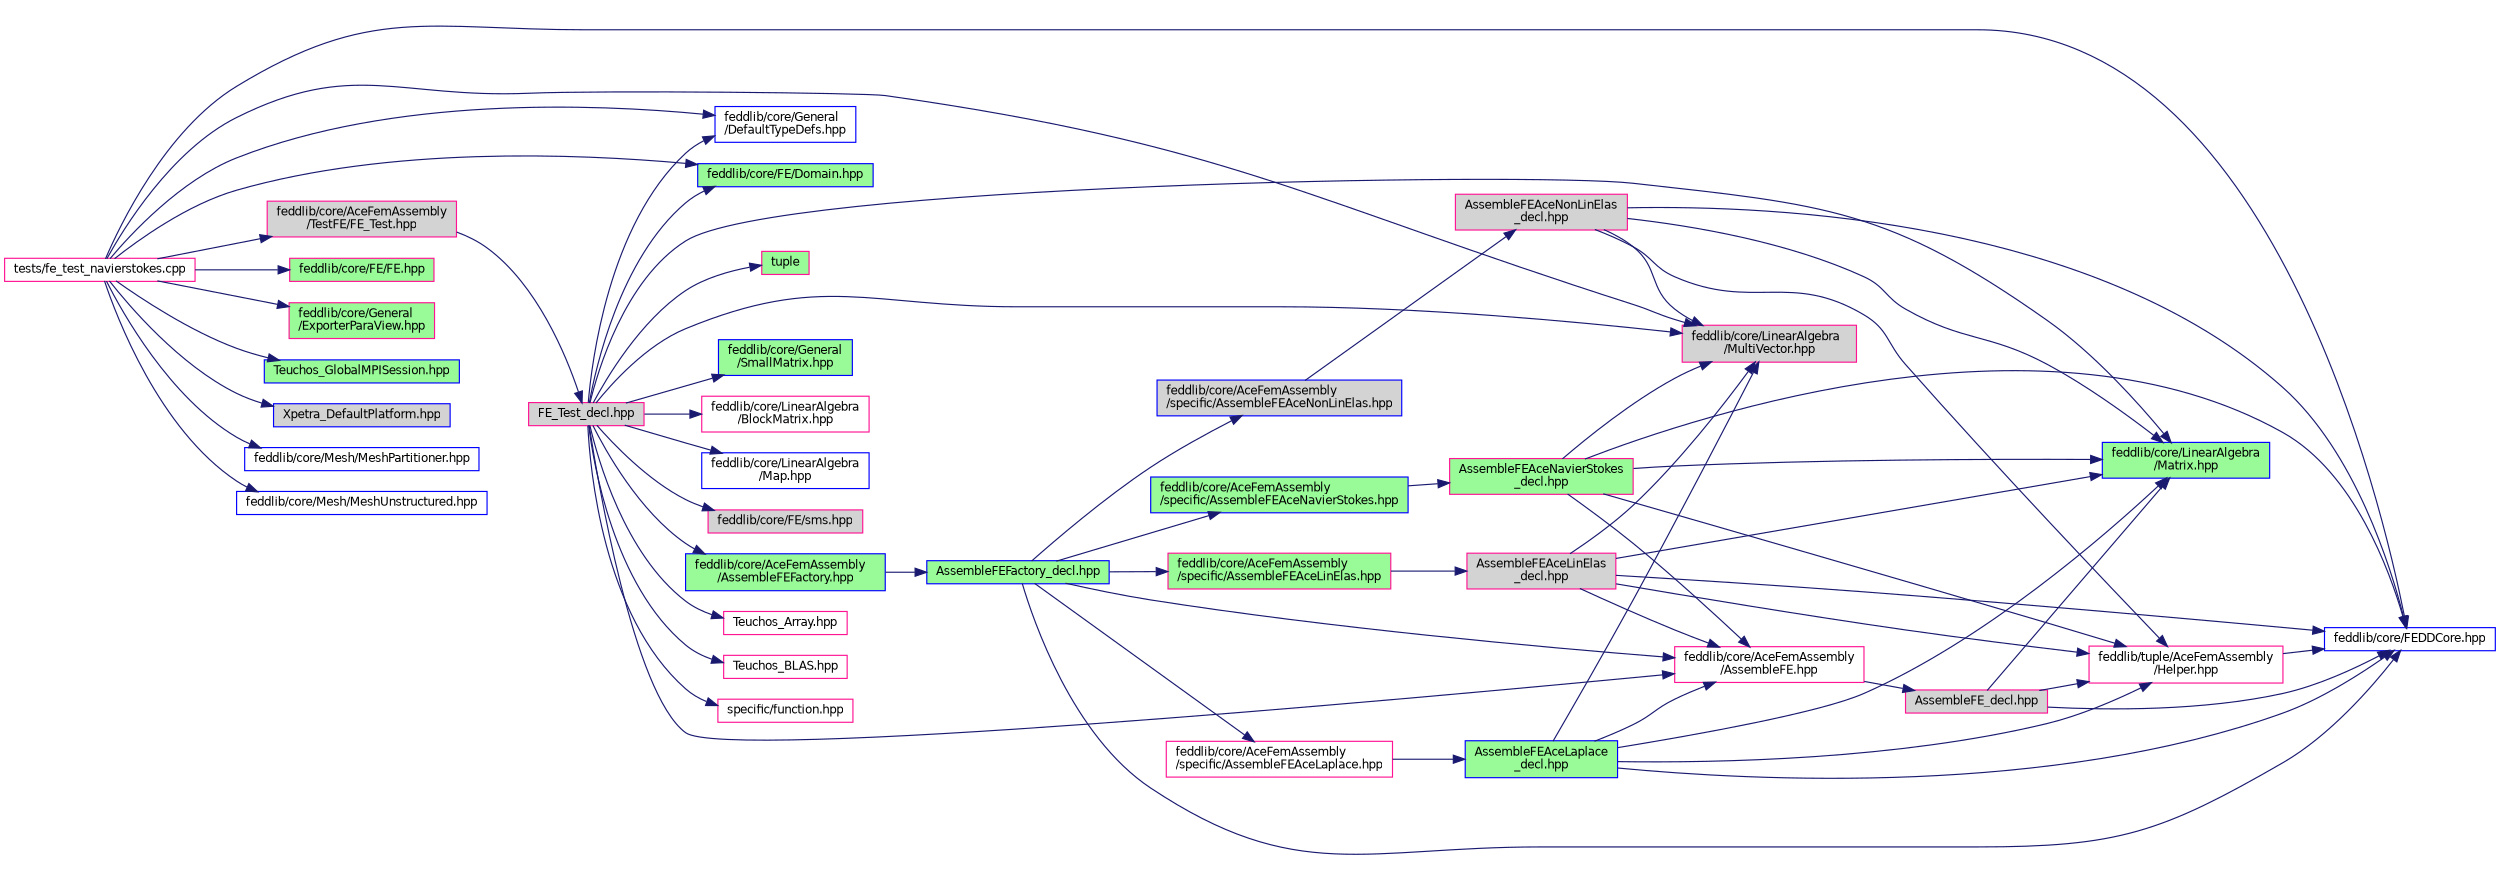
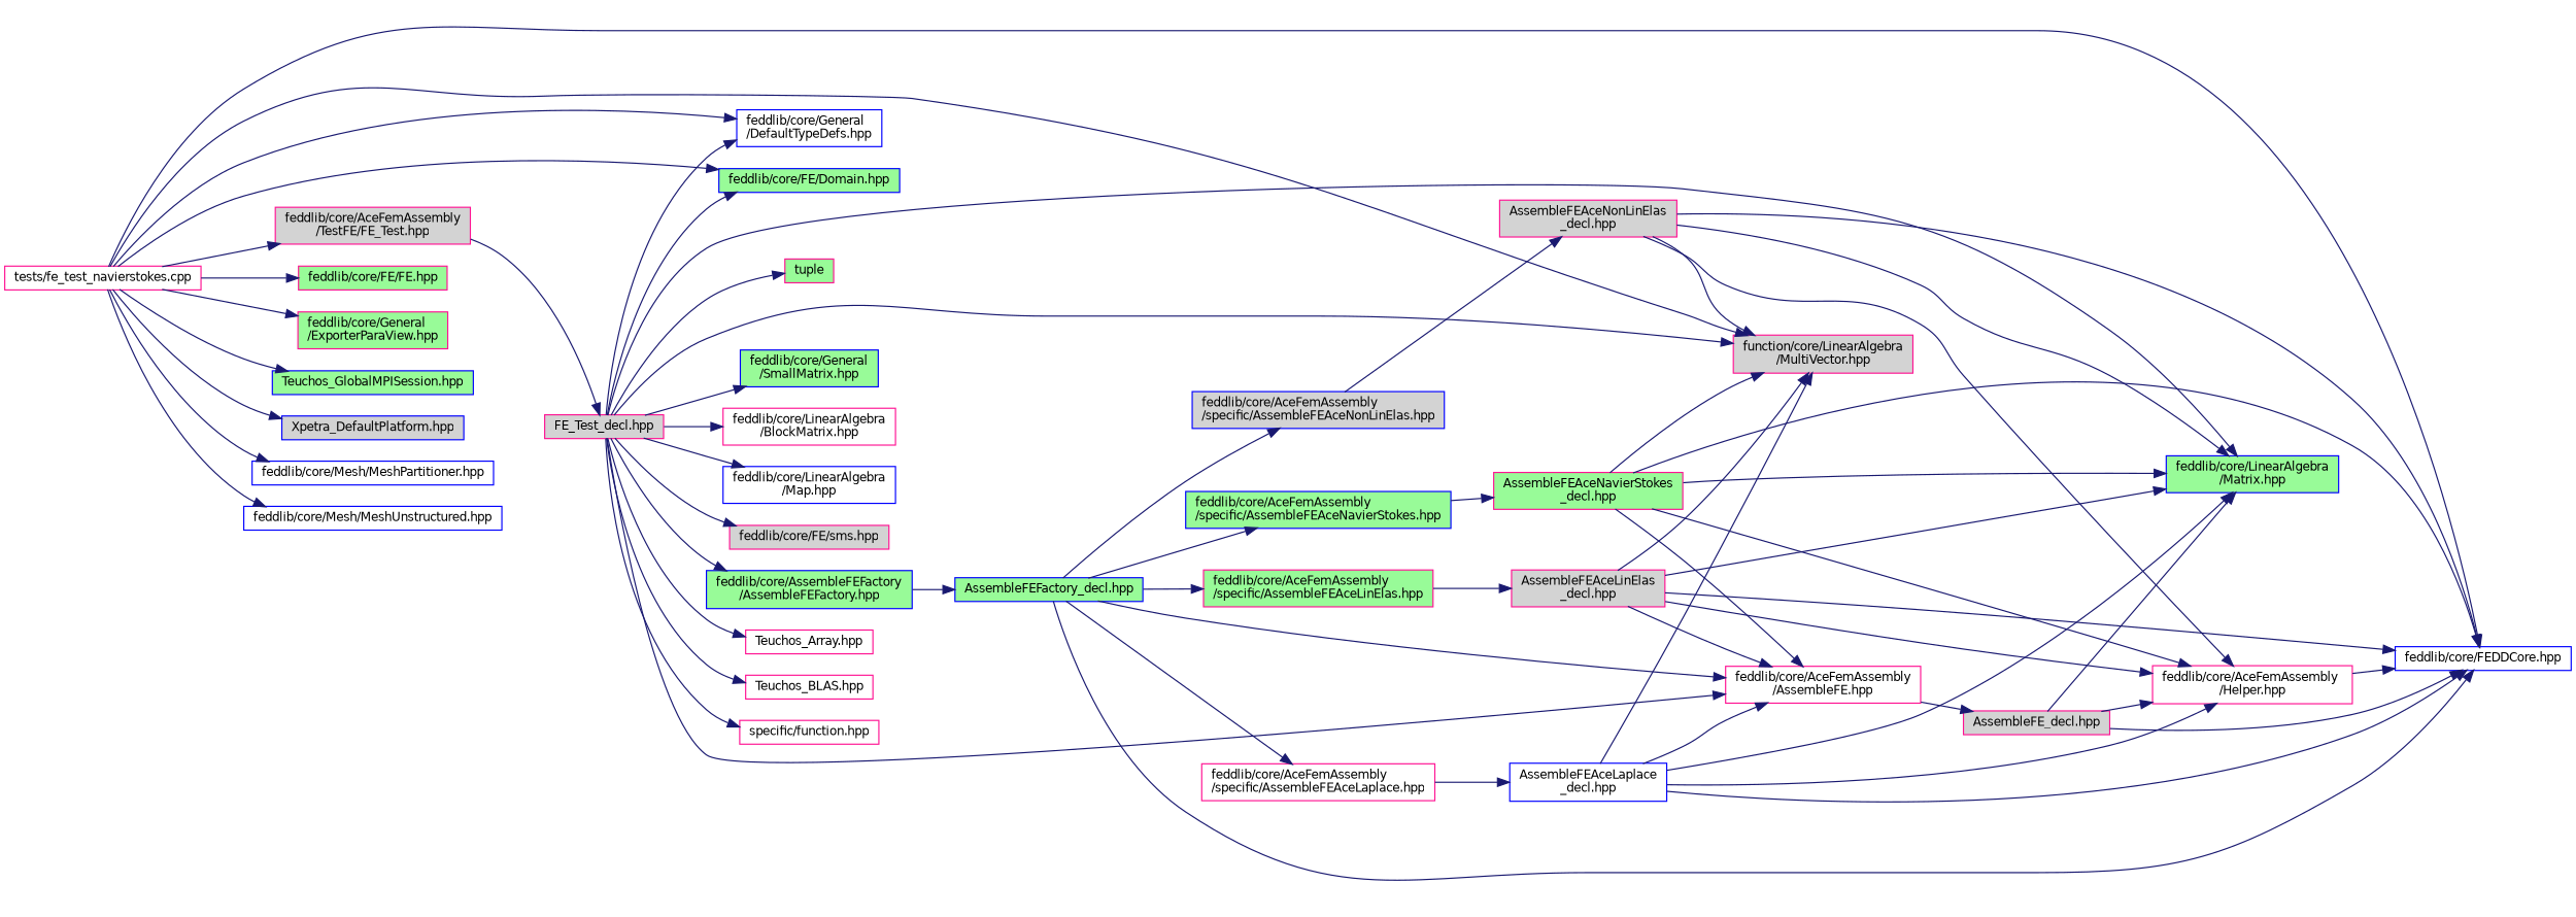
  digraph {
    rankdir=LR
    node [color=deeppink fillcolor=white fontname=Helvetica fontsize=10 shape=record style=filled]
    edge [color=midnightblue fontname=Helvetica fontsize=10 labelfontname=Helvetica labelfontsize=10 style=solid]
    n1 [fontcolor=black height=0.2 label="tests/fe_test_navierstokes.cpp" width=0.4]
    n2 [color=blue height=0.2 label="feddlib/core/FEDDCore.hpp" width=0.4]
    n3 [color=blue height=0.2 label="feddlib/core/General\l/DefaultTypeDefs.hpp" width=0.4]
    n4 [color=blue fillcolor=palegreen height=0.2 label="feddlib/core/FE/Domain.hpp" width=0.4]
    n5 [fillcolor=palegreen height=0.2 label="feddlib/core/FE/FE.hpp" width=0.4]
    n6 [fillcolor=lightgrey height=0.2 label="feddlib/core/AceFemAssembly\l/TestFE/FE_Test.hpp" width=0.4]
-   n7 [fillcolor=lightgrey height=0.2 label="feddlib/core/LinearAlgebra\l/MultiVector.hpp" width=0.4]
+   n7 [fillcolor=lightgrey height=0.2 label="function/core/LinearAlgebra\l/MultiVector.hpp" width=0.4]
    n8 [fillcolor=palegreen height=0.2 label="feddlib/core/General\l/ExporterParaView.hpp" width=0.4]
    n9 [color=blue fillcolor=palegreen height=0.2 label="Teuchos_GlobalMPISession.hpp" width=0.4]
    n10 [color=blue fillcolor=lightgrey height=0.2 label="Xpetra_DefaultPlatform.hpp" width=0.4]
    n11 [color=blue height=0.2 label="feddlib/core/Mesh/MeshPartitioner.hpp" width=0.4]
    n12 [color=blue height=0.2 label="feddlib/core/Mesh/MeshUnstructured.hpp" width=0.4]
    n13 [fillcolor=lightgrey height=0.2 label="FE_Test_decl.hpp" width=0.4]
    n14 [color=blue fillcolor=palegreen height=0.2 label="feddlib/core/General\l/SmallMatrix.hpp" width=0.4]
    n15 [color=blue fillcolor=palegreen height=0.2 label="feddlib/core/LinearAlgebra\l/Matrix.hpp" width=0.4]
    n16 [height=0.2 label="feddlib/core/LinearAlgebra\l/BlockMatrix.hpp" width=0.4]
    n17 [color=blue height=0.2 label="feddlib/core/LinearAlgebra\l/Map.hpp" width=0.4]
    n18 [fillcolor=lightgrey height=0.2 label="feddlib/core/FE/sms.hpp" width=0.4]
    n19 [height=0.2 label="feddlib/core/AceFemAssembly\l/AssembleFE.hpp" width=0.4]
-   n20 [color=blue fillcolor=palegreen height=0.2 label="feddlib/core/AceFemAssembly\l/AssembleFEFactory.hpp" width=0.4]
+   n20 [color=blue fillcolor=palegreen height=0.2 label="feddlib/core/AssembleFEFactory\l/AssembleFEFactory.hpp" width=0.4]
    n21 [height=0.2 label="Teuchos_Array.hpp" width=0.4]
    n22 [height=0.2 label="Teuchos_BLAS.hpp" width=0.4]
    n23 [height=0.2 label="specific/function.hpp" width=0.4]
    n24 [fillcolor=palegreen height=0.2 label=tuple width=0.4]
    n25 [fillcolor=lightgrey height=0.2 label="AssembleFE_decl.hpp" width=0.4]
    n26 [color=blue fillcolor=palegreen height=0.2 label="AssembleFEFactory_decl.hpp" width=0.4]
-   n27 [height=0.2 label="feddlib/tuple/AceFemAssembly\l/Helper.hpp" width=0.4]
+   n27 [height=0.2 label="feddlib/core/AceFemAssembly\l/Helper.hpp" width=0.4]
    n28 [height=0.2 label="feddlib/core/AceFemAssembly\l/specific/AssembleFEAceLaplace.hpp" width=0.4]
    n29 [fillcolor=palegreen height=0.2 label="feddlib/core/AceFemAssembly\l/specific/AssembleFEAceLinElas.hpp" width=0.4]
    n30 [color=blue fillcolor=lightgrey height=0.2 label="feddlib/core/AceFemAssembly\l/specific/AssembleFEAceNonLinElas.hpp" width=0.4]
    n31 [color=blue fillcolor=palegreen height=0.2 label="feddlib/core/AceFemAssembly\l/specific/AssembleFEAceNavierStokes.hpp" width=0.4]
-   n32 [color=blue fillcolor=palegreen height=0.2 label="AssembleFEAceLaplace\l_decl.hpp" width=0.4]
+   n32 [color=blue height=0.2 label="AssembleFEAceLaplace\l_decl.hpp" width=0.4]
    n33 [fillcolor=lightgrey height=0.2 label="AssembleFEAceLinElas\l_decl.hpp" width=0.4]
    n34 [fillcolor=lightgrey height=0.2 label="AssembleFEAceNonLinElas\l_decl.hpp" width=0.4]
    n35 [fillcolor=palegreen height=0.2 label="AssembleFEAceNavierStokes\l_decl.hpp" width=0.4]
    n1 -> n2
    n1 -> n3
    n1 -> n4
    n1 -> n5
    n1 -> n6
    n1 -> n7
    n1 -> n8
    n1 -> n9
    n1 -> n10
    n1 -> n11
    n1 -> n12
    n6 -> n13
    n13 -> n3
    n13 -> n4
    n13 -> n7
    n13 -> n14
    n13 -> n15
    n13 -> n16
    n13 -> n17
    n13 -> n18
    n13 -> n19
    n13 -> n20
    n13 -> n21
    n13 -> n22
    n13 -> n23
    n13 -> n24
    n19 -> n25
    n20 -> n26
    n25 -> n2
    n25 -> n15
    n25 -> n27
    n26 -> n2
    n26 -> n19
    n26 -> n28
    n26 -> n29
    n26 -> n30
    n26 -> n31
    n27 -> n2
    n28 -> n32
    n29 -> n33
    n30 -> n34
    n31 -> n35
    n32 -> n2
    n32 -> n7
    n32 -> n15
    n32 -> n19
    n32 -> n27
    n33 -> n2
    n33 -> n7
    n33 -> n15
    n33 -> n19
    n33 -> n27
    n34 -> n2
    n34 -> n7
    n34 -> n15
    n34 -> n27
    n35 -> n2
    n35 -> n7
    n35 -> n15
    n35 -> n19
    n35 -> n27
  }
